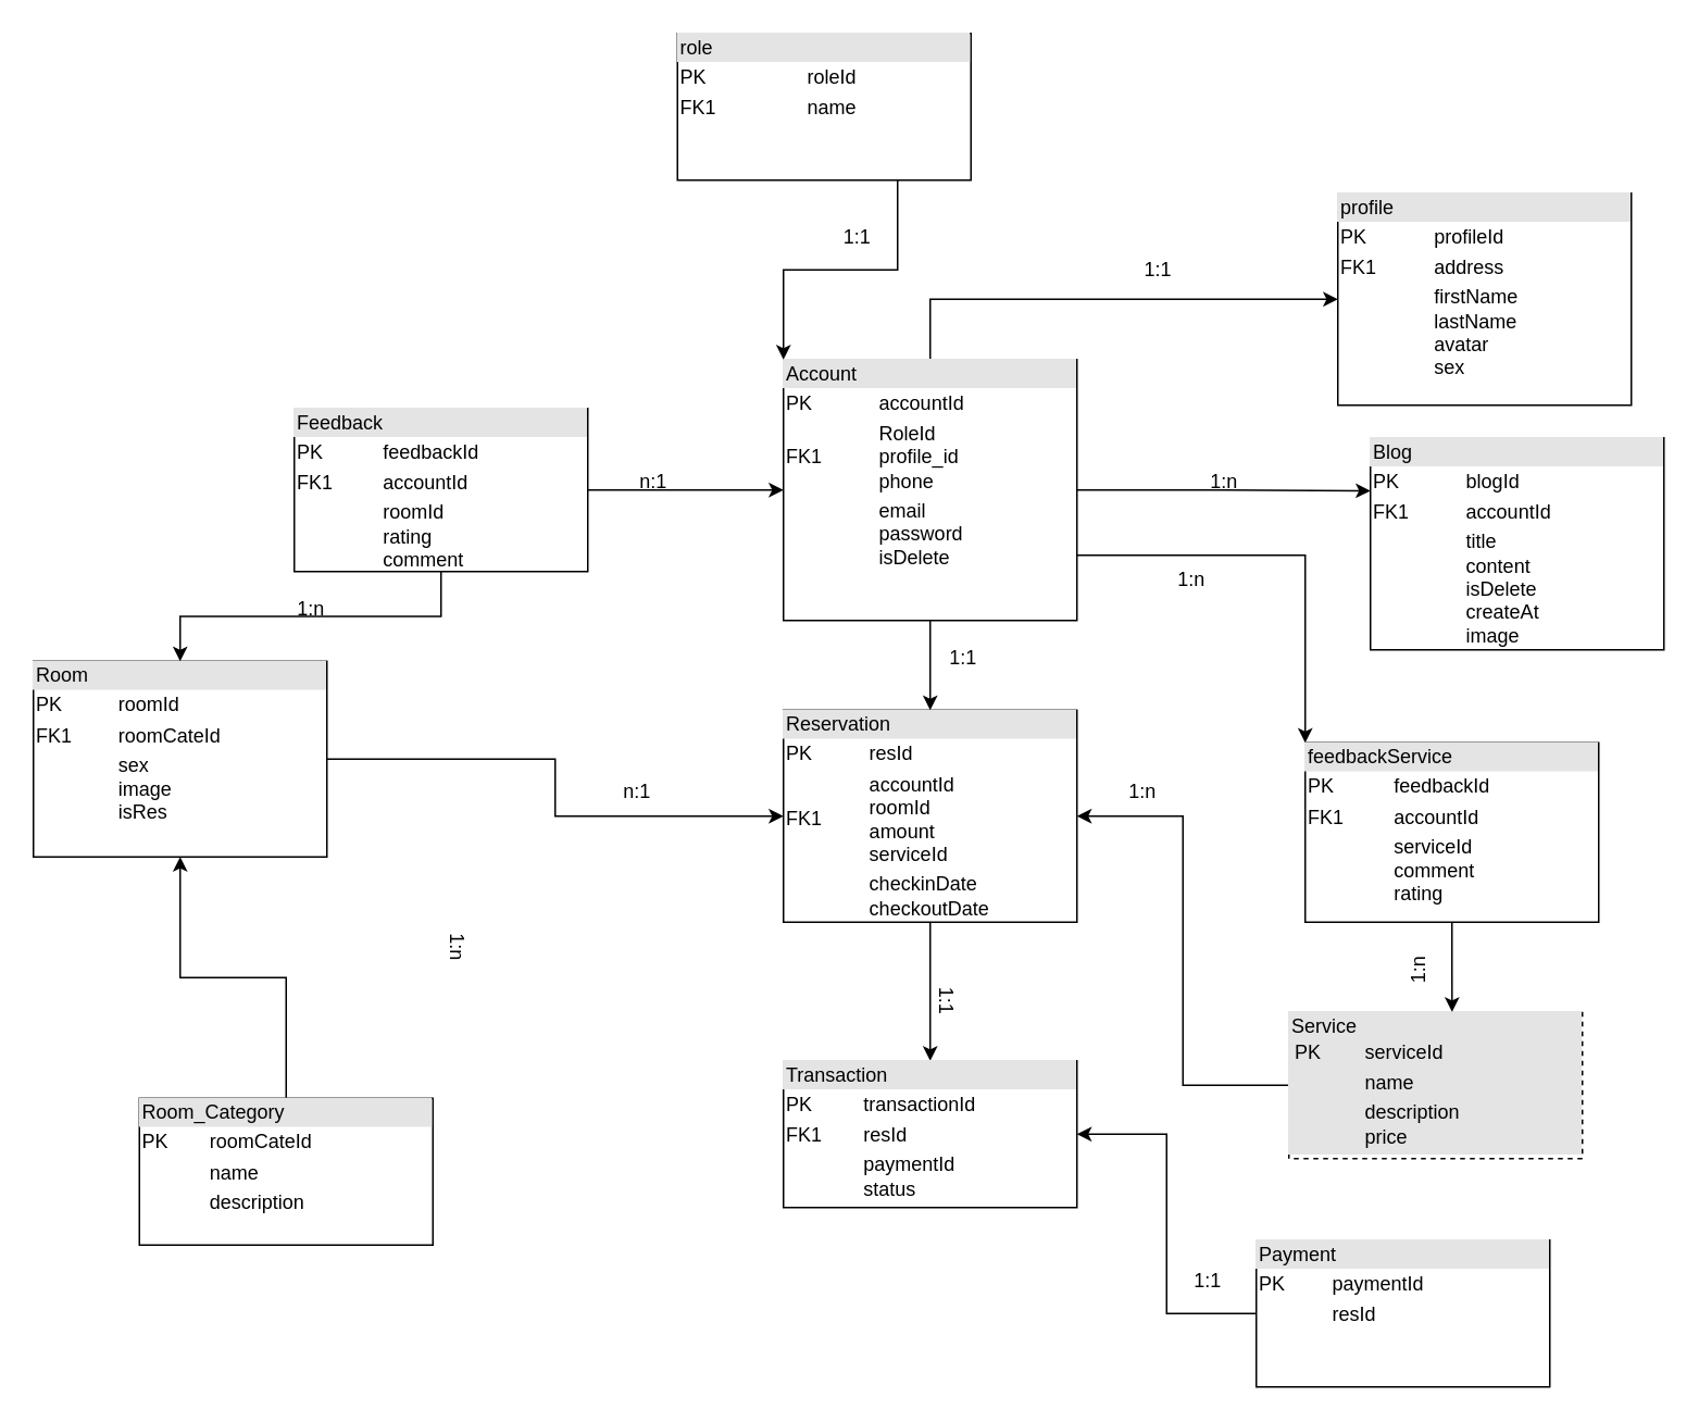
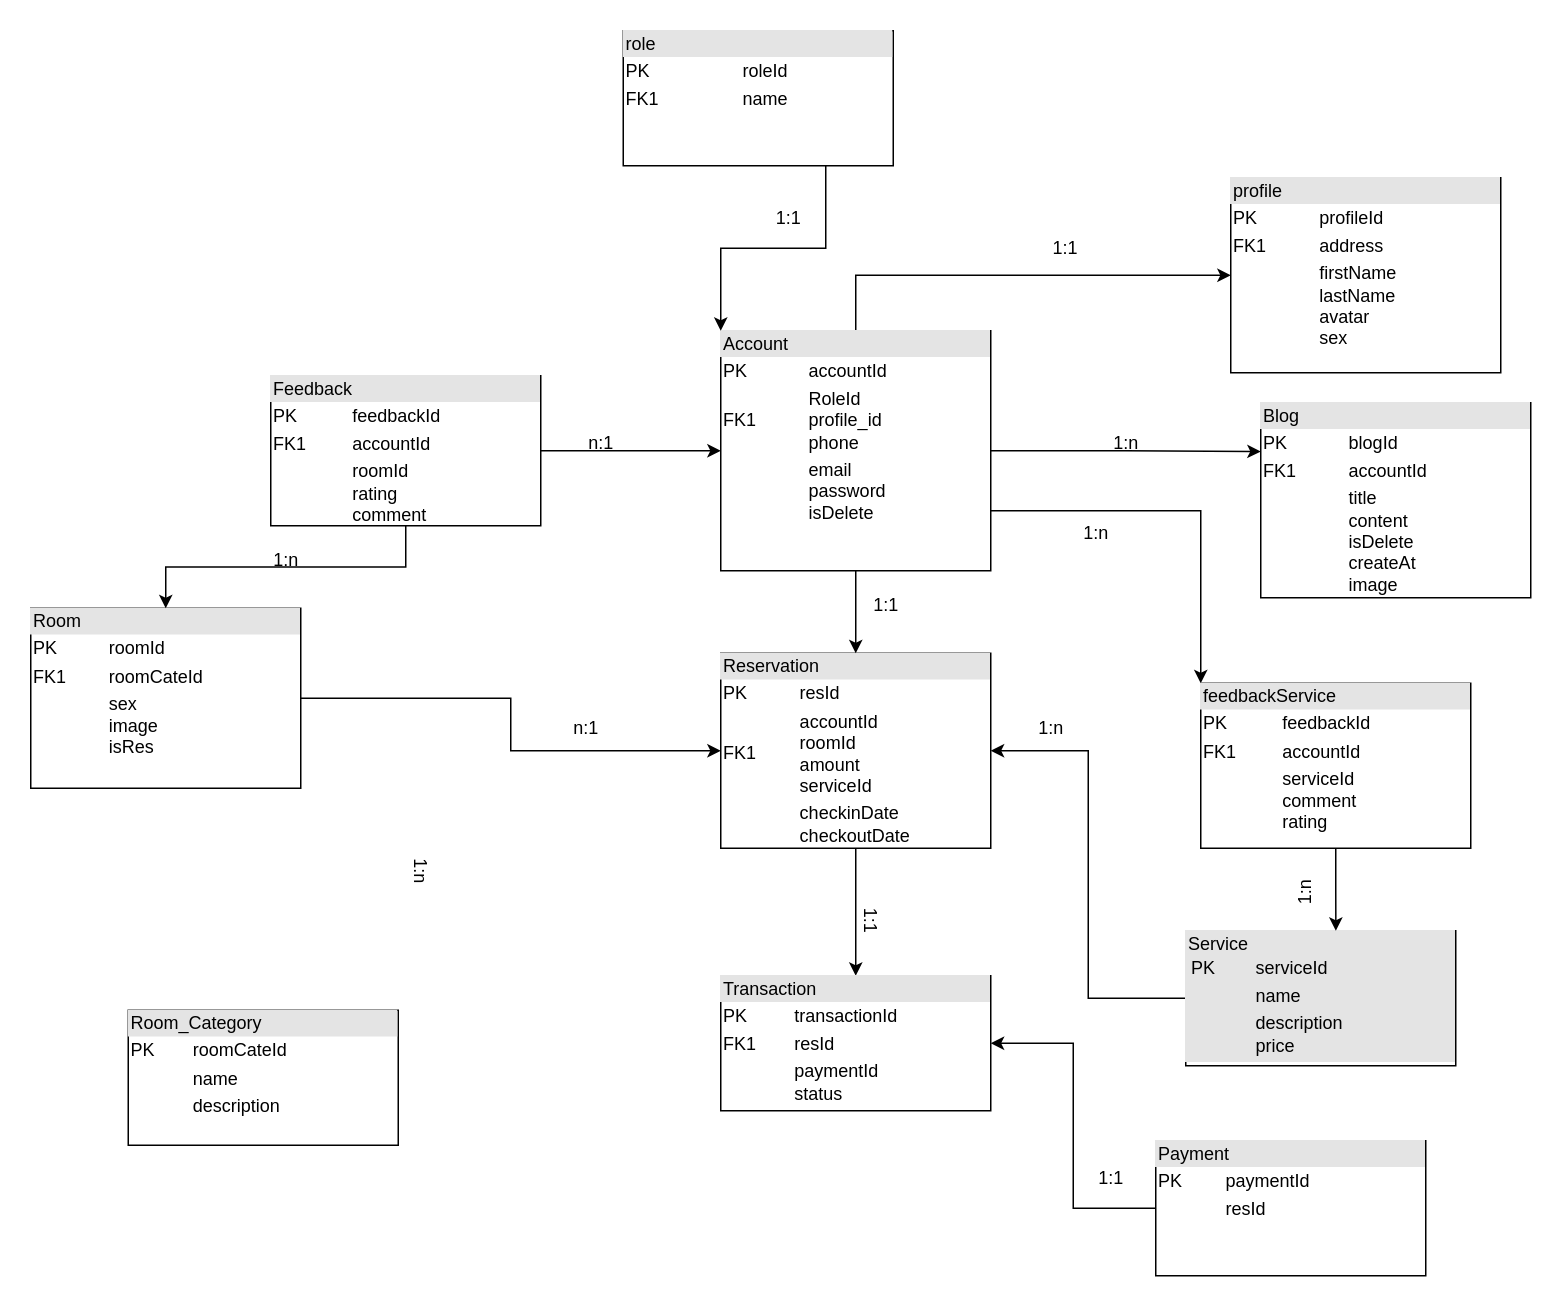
  <mxCell id="0" />
  <mxCell id="1" parent="0" />
  <mxCell id="2" style="edgeStyle=orthogonalEdgeStyle;rounded=0;orthogonalLoop=1;jettySize=auto;html=1;exitX=1;exitY=0.5;exitDx=0;exitDy=0;entryX=0;entryY=0.5;entryDx=0;entryDy=0;" parent="1" source="3" target="7" edge="1"><mxGeometry relative="1" as="geometry" /></mxCell>
  <mxCell id="3" value="&lt;div style=&quot;box-sizing:border-box;width:100%;background:#e4e4e4;padding:2px;&quot;&gt;Room&lt;/div&gt;&lt;table style=&quot;width:100%;font-size:1em;&quot; cellpadding=&quot;2&quot; cellspacing=&quot;0&quot;&gt;&lt;tbody&gt;&lt;tr&gt;&lt;td&gt;PK&lt;/td&gt;&lt;td&gt;roomId&lt;/td&gt;&lt;/tr&gt;&lt;tr&gt;&lt;td&gt;FK1&lt;/td&gt;&lt;td&gt;roomCateId&lt;/td&gt;&lt;/tr&gt;&lt;tr&gt;&lt;td&gt;&lt;/td&gt;&lt;td&gt;sex&lt;br&gt;image&lt;br&gt;isRes&lt;br&gt;&lt;/td&gt;&lt;/tr&gt;&lt;/tbody&gt;&lt;/table&gt;" style="verticalAlign=top;align=left;overflow=fill;html=1;whiteSpace=wrap;" parent="1" vertex="1"><mxGeometry x="20" y="405" width="180" height="120" as="geometry" /></mxCell>
- <mxCell id="4" style="edgeStyle=orthogonalEdgeStyle;rounded=0;orthogonalLoop=1;jettySize=auto;html=1;exitX=0.5;exitY=0;exitDx=0;exitDy=0;entryX=0.5;entryY=1;entryDx=0;entryDy=0;" parent="1" source="5" target="3" edge="1"><mxGeometry relative="1" as="geometry" /></mxCell>
  <mxCell id="5" value="&lt;div style=&quot;box-sizing:border-box;width:100%;background:#e4e4e4;padding:2px;&quot;&gt;Room_Category&lt;/div&gt;&lt;table style=&quot;width:100%;font-size:1em;&quot; cellpadding=&quot;2&quot; cellspacing=&quot;0&quot;&gt;&lt;tbody&gt;&lt;tr&gt;&lt;td&gt;PK&lt;/td&gt;&lt;td&gt;roomCateId&lt;/td&gt;&lt;/tr&gt;&lt;tr&gt;&lt;td&gt;&lt;br&gt;&lt;/td&gt;&lt;td&gt;name&lt;/td&gt;&lt;/tr&gt;&lt;tr&gt;&lt;td&gt;&lt;/td&gt;&lt;td&gt;description&lt;/td&gt;&lt;/tr&gt;&lt;/tbody&gt;&lt;/table&gt;" style="verticalAlign=top;align=left;overflow=fill;html=1;whiteSpace=wrap;" parent="1" vertex="1"><mxGeometry x="85" y="673" width="180" height="90" as="geometry" /></mxCell>
  <mxCell id="6" style="edgeStyle=orthogonalEdgeStyle;rounded=0;orthogonalLoop=1;jettySize=auto;html=1;exitX=0.5;exitY=1;exitDx=0;exitDy=0;" parent="1" source="7" target="8" edge="1"><mxGeometry relative="1" as="geometry" /></mxCell>
  <mxCell id="7" value="&lt;div style=&quot;box-sizing:border-box;width:100%;background:#e4e4e4;padding:2px;&quot;&gt;Reservation&lt;/div&gt;&lt;table style=&quot;width:100%;font-size:1em;&quot; cellpadding=&quot;2&quot; cellspacing=&quot;0&quot;&gt;&lt;tbody&gt;&lt;tr&gt;&lt;td&gt;PK&lt;/td&gt;&lt;td&gt;resId&lt;/td&gt;&lt;/tr&gt;&lt;tr&gt;&lt;td&gt;FK1&lt;/td&gt;&lt;td&gt;accountId&lt;br&gt;roomId&lt;br&gt;amount&lt;br&gt;serviceId&lt;/td&gt;&lt;/tr&gt;&lt;tr&gt;&lt;td&gt;&lt;span style=&quot;white-space: pre;&quot;&gt;&#09;&lt;/span&gt;&lt;/td&gt;&lt;td&gt;checkinDate&lt;br&gt;checkoutDate&lt;/td&gt;&lt;/tr&gt;&lt;/tbody&gt;&lt;/table&gt;" style="verticalAlign=top;align=left;overflow=fill;html=1;whiteSpace=wrap;" parent="1" vertex="1"><mxGeometry x="480" y="435" width="180" height="130" as="geometry" /></mxCell>
  <mxCell id="8" value="&lt;div style=&quot;box-sizing:border-box;width:100%;background:#e4e4e4;padding:2px;&quot;&gt;Transaction&lt;/div&gt;&lt;table style=&quot;width:100%;font-size:1em;&quot; cellpadding=&quot;2&quot; cellspacing=&quot;0&quot;&gt;&lt;tbody&gt;&lt;tr&gt;&lt;td&gt;PK&lt;/td&gt;&lt;td&gt;transactionId&lt;/td&gt;&lt;/tr&gt;&lt;tr&gt;&lt;td&gt;FK1&lt;/td&gt;&lt;td&gt;resId&lt;/td&gt;&lt;/tr&gt;&lt;tr&gt;&lt;td&gt;&lt;/td&gt;&lt;td&gt;paymentId&lt;br&gt;status&lt;/td&gt;&lt;/tr&gt;&lt;/tbody&gt;&lt;/table&gt;" style="verticalAlign=top;align=left;overflow=fill;html=1;whiteSpace=wrap;" parent="1" vertex="1"><mxGeometry x="480" y="650" width="180" height="90" as="geometry" /></mxCell>
  <mxCell id="9" style="edgeStyle=orthogonalEdgeStyle;rounded=0;orthogonalLoop=1;jettySize=auto;html=1;exitX=0.5;exitY=1;exitDx=0;exitDy=0;entryX=0.5;entryY=0;entryDx=0;entryDy=0;" parent="1" source="13" target="7" edge="1"><mxGeometry relative="1" as="geometry" /></mxCell>
  <mxCell id="10" style="edgeStyle=orthogonalEdgeStyle;rounded=0;orthogonalLoop=1;jettySize=auto;html=1;exitX=1;exitY=0.5;exitDx=0;exitDy=0;entryX=0;entryY=0.25;entryDx=0;entryDy=0;" parent="1" source="13" target="21" edge="1"><mxGeometry relative="1" as="geometry"><mxPoint x="740" y="199" as="targetPoint" /></mxGeometry></mxCell>
  <mxCell id="11" style="edgeStyle=orthogonalEdgeStyle;rounded=0;orthogonalLoop=1;jettySize=auto;html=1;exitX=0.5;exitY=0;exitDx=0;exitDy=0;" parent="1" source="13" target="24" edge="1"><mxGeometry relative="1" as="geometry" /></mxCell>
  <mxCell id="12" style="edgeStyle=orthogonalEdgeStyle;rounded=0;orthogonalLoop=1;jettySize=auto;html=1;exitX=1;exitY=0.75;exitDx=0;exitDy=0;entryX=0;entryY=0;entryDx=0;entryDy=0;" parent="1" source="13" target="36" edge="1"><mxGeometry relative="1" as="geometry" /></mxCell>
  <mxCell id="13" value="&lt;div style=&quot;box-sizing:border-box;width:100%;background:#e4e4e4;padding:2px;&quot;&gt;Account&lt;/div&gt;&lt;table style=&quot;width:100%;font-size:1em;&quot; cellpadding=&quot;2&quot; cellspacing=&quot;0&quot;&gt;&lt;tbody&gt;&lt;tr&gt;&lt;td&gt;PK&lt;/td&gt;&lt;td&gt;accountId&lt;/td&gt;&lt;/tr&gt;&lt;tr&gt;&lt;td&gt;FK1&lt;/td&gt;&lt;td&gt;RoleId&lt;br&gt;profile_id&lt;br&gt;phone&lt;/td&gt;&lt;/tr&gt;&lt;tr&gt;&lt;td&gt;&lt;/td&gt;&lt;td&gt;email&lt;br&gt;password&lt;br&gt;isDelete&lt;br&gt;&lt;br&gt;&lt;/td&gt;&lt;/tr&gt;&lt;/tbody&gt;&lt;/table&gt;" style="verticalAlign=top;align=left;overflow=fill;html=1;whiteSpace=wrap;" parent="1" vertex="1"><mxGeometry x="480" y="220" width="180" height="160" as="geometry" /></mxCell>
  <mxCell id="14" style="edgeStyle=orthogonalEdgeStyle;rounded=0;orthogonalLoop=1;jettySize=auto;html=1;exitX=0.5;exitY=1;exitDx=0;exitDy=0;entryX=0.5;entryY=0;entryDx=0;entryDy=0;" parent="1" source="16" target="3" edge="1"><mxGeometry relative="1" as="geometry" /></mxCell>
  <mxCell id="15" style="edgeStyle=orthogonalEdgeStyle;rounded=0;orthogonalLoop=1;jettySize=auto;html=1;exitX=1;exitY=0.5;exitDx=0;exitDy=0;entryX=0;entryY=0.5;entryDx=0;entryDy=0;" parent="1" source="16" target="13" edge="1"><mxGeometry relative="1" as="geometry" /></mxCell>
  <mxCell id="16" value="&lt;div style=&quot;box-sizing:border-box;width:100%;background:#e4e4e4;padding:2px;&quot;&gt;Feedback&lt;/div&gt;&lt;table style=&quot;width:100%;font-size:1em;&quot; cellpadding=&quot;2&quot; cellspacing=&quot;0&quot;&gt;&lt;tbody&gt;&lt;tr&gt;&lt;td&gt;PK&lt;/td&gt;&lt;td&gt;feedbackId&lt;/td&gt;&lt;/tr&gt;&lt;tr&gt;&lt;td&gt;FK1&lt;/td&gt;&lt;td&gt;accountId&lt;/td&gt;&lt;/tr&gt;&lt;tr&gt;&lt;td&gt;&lt;/td&gt;&lt;td&gt;roomId&lt;br&gt;rating&lt;br&gt;comment&lt;/td&gt;&lt;/tr&gt;&lt;/tbody&gt;&lt;/table&gt;" style="verticalAlign=top;align=left;overflow=fill;html=1;whiteSpace=wrap;" parent="1" vertex="1"><mxGeometry x="180" y="250" width="180" height="100" as="geometry" /></mxCell>
  <mxCell id="17" style="edgeStyle=orthogonalEdgeStyle;rounded=0;orthogonalLoop=1;jettySize=auto;html=1;exitX=0;exitY=0.5;exitDx=0;exitDy=0;entryX=1;entryY=0.5;entryDx=0;entryDy=0;" parent="1" source="18" target="8" edge="1"><mxGeometry relative="1" as="geometry" /></mxCell>
  <mxCell id="18" value="&lt;div style=&quot;box-sizing:border-box;width:100%;background:#e4e4e4;padding:2px;&quot;&gt;Payment&lt;/div&gt;&lt;table style=&quot;width:100%;font-size:1em;&quot; cellpadding=&quot;2&quot; cellspacing=&quot;0&quot;&gt;&lt;tbody&gt;&lt;tr&gt;&lt;td&gt;PK&lt;/td&gt;&lt;td&gt;paymentId&lt;/td&gt;&lt;/tr&gt;&lt;tr&gt;&lt;td&gt;&lt;br&gt;&lt;/td&gt;&lt;td&gt;resId&lt;/td&gt;&lt;/tr&gt;&lt;tr&gt;&lt;td&gt;&lt;/td&gt;&lt;td&gt;&lt;br&gt;&lt;/td&gt;&lt;/tr&gt;&lt;/tbody&gt;&lt;/table&gt;" style="verticalAlign=top;align=left;overflow=fill;html=1;whiteSpace=wrap;" parent="1" vertex="1"><mxGeometry x="770" y="760" width="180" height="90" as="geometry" /></mxCell>
  <mxCell id="19" style="edgeStyle=orthogonalEdgeStyle;rounded=0;orthogonalLoop=1;jettySize=auto;html=1;exitX=0;exitY=0.5;exitDx=0;exitDy=0;entryX=1;entryY=0.5;entryDx=0;entryDy=0;" parent="1" source="20" target="7" edge="1"><mxGeometry relative="1" as="geometry" /></mxCell>
- <mxCell id="20" value="&lt;div style=&quot;box-sizing:border-box;width:100%;background:#e4e4e4;padding:2px;&quot;&gt;Service&lt;table style=&quot;background-color: initial; font-size: 1em; width: 100%;&quot; cellpadding=&quot;2&quot; cellspacing=&quot;0&quot;&gt;&lt;tbody&gt;&lt;tr&gt;&lt;td&gt;PK&lt;/td&gt;&lt;td&gt;serviceId&lt;/td&gt;&lt;/tr&gt;&lt;tr&gt;&lt;td&gt;&lt;br&gt;&lt;/td&gt;&lt;td&gt;name&lt;/td&gt;&lt;/tr&gt;&lt;tr&gt;&lt;td&gt;&lt;/td&gt;&lt;td&gt;description&lt;br&gt;price&lt;/td&gt;&lt;/tr&gt;&lt;/tbody&gt;&lt;/table&gt;&lt;/div&gt;" style="verticalAlign=top;align=left;overflow=fill;html=1;whiteSpace=wrap;dashed=1;" parent="1" vertex="1"><mxGeometry x="790" y="620" width="180" height="90" as="geometry" /></mxCell>
+ <mxCell id="20" value="&lt;div style=&quot;box-sizing:border-box;width:100%;background:#e4e4e4;padding:2px;&quot;&gt;Service&lt;table style=&quot;background-color: initial; font-size: 1em; width: 100%;&quot; cellpadding=&quot;2&quot; cellspacing=&quot;0&quot;&gt;&lt;tbody&gt;&lt;tr&gt;&lt;td&gt;PK&lt;/td&gt;&lt;td&gt;serviceId&lt;/td&gt;&lt;/tr&gt;&lt;tr&gt;&lt;td&gt;&lt;br&gt;&lt;/td&gt;&lt;td&gt;name&lt;/td&gt;&lt;/tr&gt;&lt;tr&gt;&lt;td&gt;&lt;/td&gt;&lt;td&gt;description&lt;br&gt;price&lt;/td&gt;&lt;/tr&gt;&lt;/tbody&gt;&lt;/table&gt;&lt;/div&gt;" style="verticalAlign=top;align=left;overflow=fill;html=1;whiteSpace=wrap;" parent="1" vertex="1"><mxGeometry x="790" y="620" width="180" height="90" as="geometry" /></mxCell>
  <mxCell id="21" value="&lt;div style=&quot;box-sizing:border-box;width:100%;background:#e4e4e4;padding:2px;&quot;&gt;Blog&lt;/div&gt;&lt;table style=&quot;width:100%;font-size:1em;&quot; cellpadding=&quot;2&quot; cellspacing=&quot;0&quot;&gt;&lt;tbody&gt;&lt;tr&gt;&lt;td&gt;PK&lt;/td&gt;&lt;td&gt;blogId&lt;/td&gt;&lt;/tr&gt;&lt;tr&gt;&lt;td&gt;FK1&lt;/td&gt;&lt;td&gt;accountId&lt;/td&gt;&lt;/tr&gt;&lt;tr&gt;&lt;td&gt;&lt;/td&gt;&lt;td&gt;title&lt;br&gt;content&lt;br&gt;isDelete&lt;br&gt;createAt&lt;br&gt;image&lt;/td&gt;&lt;/tr&gt;&lt;/tbody&gt;&lt;/table&gt;" style="verticalAlign=top;align=left;overflow=fill;html=1;whiteSpace=wrap;" parent="1" vertex="1"><mxGeometry x="840" y="268" width="180" height="130" as="geometry" /></mxCell>
  <mxCell id="22" style="edgeStyle=orthogonalEdgeStyle;rounded=0;orthogonalLoop=1;jettySize=auto;html=1;exitX=0.75;exitY=1;exitDx=0;exitDy=0;entryX=0;entryY=0;entryDx=0;entryDy=0;" parent="1" source="23" target="13" edge="1"><mxGeometry relative="1" as="geometry" /></mxCell>
  <mxCell id="23" value="&lt;div style=&quot;box-sizing:border-box;width:100%;background:#e4e4e4;padding:2px;&quot;&gt;role&lt;/div&gt;&lt;table style=&quot;width:100%;font-size:1em;&quot; cellpadding=&quot;2&quot; cellspacing=&quot;0&quot;&gt;&lt;tbody&gt;&lt;tr&gt;&lt;td&gt;PK&lt;/td&gt;&lt;td&gt;roleId&lt;/td&gt;&lt;/tr&gt;&lt;tr&gt;&lt;td&gt;FK1&lt;/td&gt;&lt;td&gt;name&lt;/td&gt;&lt;/tr&gt;&lt;tr&gt;&lt;td&gt;&lt;/td&gt;&lt;td&gt;&lt;br&gt;&lt;/td&gt;&lt;/tr&gt;&lt;/tbody&gt;&lt;/table&gt;" style="verticalAlign=top;align=left;overflow=fill;html=1;whiteSpace=wrap;" parent="1" vertex="1"><mxGeometry x="415" y="20" width="180" height="90" as="geometry" /></mxCell>
  <mxCell id="24" value="&lt;div style=&quot;box-sizing:border-box;width:100%;background:#e4e4e4;padding:2px;&quot;&gt;profile&lt;/div&gt;&lt;table style=&quot;width:100%;font-size:1em;&quot; cellpadding=&quot;2&quot; cellspacing=&quot;0&quot;&gt;&lt;tbody&gt;&lt;tr&gt;&lt;td&gt;PK&lt;/td&gt;&lt;td&gt;profileId&lt;/td&gt;&lt;/tr&gt;&lt;tr&gt;&lt;td&gt;FK1&lt;/td&gt;&lt;td&gt;address&lt;/td&gt;&lt;/tr&gt;&lt;tr&gt;&lt;td&gt;&lt;/td&gt;&lt;td&gt;firstName&lt;br&gt;lastName&lt;br&gt;avatar&lt;br&gt;sex&lt;/td&gt;&lt;/tr&gt;&lt;/tbody&gt;&lt;/table&gt;" style="verticalAlign=top;align=left;overflow=fill;html=1;whiteSpace=wrap;" parent="1" vertex="1"><mxGeometry x="820" y="118" width="180" height="130" as="geometry" /></mxCell>
  <mxCell id="25" value="1:1" style="text;html=1;strokeColor=none;fillColor=none;align=center;verticalAlign=middle;whiteSpace=wrap;rounded=0;" parent="1" vertex="1"><mxGeometry x="680" y="150" width="60" height="30" as="geometry" /></mxCell>
  <mxCell id="26" value="1:1" style="text;html=1;align=center;verticalAlign=middle;resizable=0;points=[];autosize=1;strokeColor=none;fillColor=none;" parent="1" vertex="1"><mxGeometry x="505" y="130" width="40" height="30" as="geometry" /></mxCell>
  <mxCell id="27" value="n:1" style="text;html=1;align=center;verticalAlign=middle;resizable=0;points=[];autosize=1;strokeColor=none;fillColor=none;" parent="1" vertex="1"><mxGeometry x="380" y="280" width="40" height="30" as="geometry" /></mxCell>
  <mxCell id="28" value="1:1" style="text;html=1;align=center;verticalAlign=middle;resizable=0;points=[];autosize=1;strokeColor=none;fillColor=none;" parent="1" vertex="1"><mxGeometry x="570" y="388" width="40" height="30" as="geometry" /></mxCell>
  <mxCell id="29" value="n:1" style="text;html=1;align=center;verticalAlign=middle;resizable=0;points=[];autosize=1;strokeColor=none;fillColor=none;" parent="1" vertex="1"><mxGeometry x="370" y="470" width="40" height="30" as="geometry" /></mxCell>
  <mxCell id="30" value="1:n" style="text;html=1;align=center;verticalAlign=middle;resizable=0;points=[];autosize=1;strokeColor=none;fillColor=none;" parent="1" vertex="1"><mxGeometry x="680" y="470" width="40" height="30" as="geometry" /></mxCell>
  <mxCell id="31" value="1:1" style="text;html=1;align=center;verticalAlign=middle;resizable=0;points=[];autosize=1;strokeColor=none;fillColor=none;" parent="1" vertex="1"><mxGeometry x="720" y="770" width="40" height="30" as="geometry" /></mxCell>
  <mxCell id="32" value="1:n" style="text;html=1;align=center;verticalAlign=middle;resizable=0;points=[];autosize=1;strokeColor=none;fillColor=none;rotation=90;" parent="1" vertex="1"><mxGeometry x="260" y="565" width="40" height="30" as="geometry" /></mxCell>
  <mxCell id="33" value="1:1" style="text;html=1;align=center;verticalAlign=middle;resizable=0;points=[];autosize=1;strokeColor=none;fillColor=none;rotation=90;" parent="1" vertex="1"><mxGeometry x="560" y="598" width="40" height="30" as="geometry" /></mxCell>
  <mxCell id="34" value="1:n" style="text;html=1;align=center;verticalAlign=middle;resizable=0;points=[];autosize=1;strokeColor=none;fillColor=none;" parent="1" vertex="1"><mxGeometry x="730" y="280" width="40" height="30" as="geometry" /></mxCell>
  <mxCell id="35" style="edgeStyle=orthogonalEdgeStyle;rounded=0;orthogonalLoop=1;jettySize=auto;html=1;exitX=0.5;exitY=1;exitDx=0;exitDy=0;entryX=0.556;entryY=0;entryDx=0;entryDy=0;entryPerimeter=0;" parent="1" source="36" target="20" edge="1"><mxGeometry relative="1" as="geometry" /></mxCell>
  <mxCell id="36" value="&lt;div style=&quot;box-sizing:border-box;width:100%;background:#e4e4e4;padding:2px;&quot;&gt;feedbackService&lt;/div&gt;&lt;table style=&quot;width:100%;font-size:1em;&quot; cellpadding=&quot;2&quot; cellspacing=&quot;0&quot;&gt;&lt;tbody&gt;&lt;tr&gt;&lt;td&gt;PK&lt;/td&gt;&lt;td&gt;feedbackId&lt;/td&gt;&lt;/tr&gt;&lt;tr&gt;&lt;td&gt;FK1&lt;/td&gt;&lt;td&gt;accountId&lt;/td&gt;&lt;/tr&gt;&lt;tr&gt;&lt;td&gt;&lt;/td&gt;&lt;td&gt;serviceId&lt;br&gt;comment&lt;br&gt;rating&lt;/td&gt;&lt;/tr&gt;&lt;/tbody&gt;&lt;/table&gt;" style="verticalAlign=top;align=left;overflow=fill;html=1;whiteSpace=wrap;" parent="1" vertex="1"><mxGeometry x="800" y="455" width="180" height="110" as="geometry" /></mxCell>
  <mxCell id="37" value="1:n" style="text;html=1;align=center;verticalAlign=middle;resizable=0;points=[];autosize=1;strokeColor=none;fillColor=none;" parent="1" vertex="1"><mxGeometry x="710" y="340" width="40" height="30" as="geometry" /></mxCell>
  <mxCell id="38" value="1:n" style="text;html=1;align=center;verticalAlign=middle;resizable=0;points=[];autosize=1;strokeColor=none;fillColor=none;rotation=-90;" parent="1" vertex="1"><mxGeometry x="850" y="580" width="40" height="30" as="geometry" /></mxCell>
  <mxCell id="39" value="1:n" style="text;html=1;align=center;verticalAlign=middle;resizable=0;points=[];autosize=1;strokeColor=none;fillColor=none;rotation=0;" parent="1" vertex="1"><mxGeometry x="170" y="358" width="40" height="30" as="geometry" /></mxCell>
